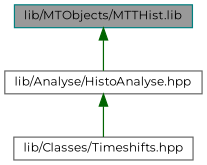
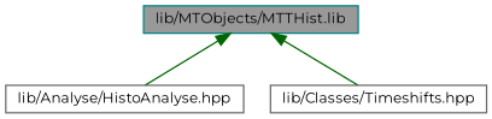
  digraph {
    fontname=Montserrat
    node [color=gray40 fillcolor=white fontname=Montserrat fontsize=10 shape=box style=filled]
    edge [color=darkgreen dir=back fontname=Montserrat fontsize=10 labelfontname=Helvetica labelfontsize=10 style=solid]
    n1 [color=teal fillcolor=grey60 fontcolor=black height=0.2 label="lib/MTObjects/MTTHist.lib" width=0.4]
    n2 [height=0.2 label="lib/Analyse/HistoAnalyse.hpp" width=0.4]
    n3 [height=0.2 label="lib/Classes/Timeshifts.hpp" width=0.4]
    n1 -> n2
-   n2 -> n3
+   n1 -> n3
  }
